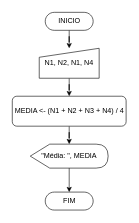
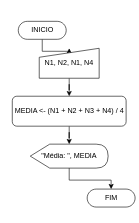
  <mxCell id="0" />
  <mxCell id="1" parent="0" />
  <mxCell id="2" style="edgeStyle=orthogonalEdgeStyle;rounded=0;orthogonalLoop=1;jettySize=auto;html=1;entryX=0.5;entryY=0;entryDx=0;entryDy=0;" parent="1" source="3" target="5" edge="1"><mxGeometry relative="1" as="geometry" /></mxCell>
- <mxCell id="3" value="INICIO" style="html=1;dashed=0;whitespace=wrap;shape=mxgraph.dfd.start" parent="1" vertex="1"><mxGeometry x="75" y="20" width="80" height="30" as="geometry" /></mxCell>
+ <mxCell id="3" value="INICIO" style="html=1;dashed=0;whitespace=wrap;shape=mxgraph.dfd.start" parent="1" vertex="1"><mxGeometry x="30" y="35" width="80" height="30" as="geometry" /></mxCell>
  <mxCell id="4" style="edgeStyle=orthogonalEdgeStyle;rounded=0;orthogonalLoop=1;jettySize=auto;html=1;entryX=0.5;entryY=0;entryDx=0;entryDy=0;" parent="1" source="5" target="7" edge="1"><mxGeometry relative="1" as="geometry" /></mxCell>
  <mxCell id="5" value="N1, N2, N1, N4" style="shape=manualInput;whiteSpace=wrap;html=1;dashed=0;size=15;" parent="1" vertex="1"><mxGeometry x="65" y="80" width="100" height="50" as="geometry" /></mxCell>
  <mxCell id="6" style="edgeStyle=orthogonalEdgeStyle;rounded=0;orthogonalLoop=1;jettySize=auto;html=1;" parent="1" source="7" target="9" edge="1"><mxGeometry relative="1" as="geometry" /></mxCell>
  <mxCell id="7" value="MEDIA &amp;lt;- (N1 + N2 + N3 + N4) / 4" style="html=1;dashed=0;whitespace=wrap;rounded=1;" parent="1" vertex="1"><mxGeometry x="20" y="160" width="190" height="50" as="geometry" /></mxCell>
  <mxCell id="8" style="edgeStyle=orthogonalEdgeStyle;rounded=0;orthogonalLoop=1;jettySize=auto;html=1;" parent="1" source="9" target="10" edge="1"><mxGeometry relative="1" as="geometry" /></mxCell>
  <mxCell id="9" value="&quot;Média: &quot;, MEDIA" style="shape=display;whiteSpace=wrap;html=1;" parent="1" vertex="1"><mxGeometry x="50" y="240" width="130" height="40" as="geometry" /></mxCell>
- <mxCell id="10" value="FIM" style="html=1;dashed=0;whitespace=wrap;shape=mxgraph.dfd.start" parent="1" vertex="1"><mxGeometry x="75" y="320" width="80" height="30" as="geometry" /></mxCell>
+ <mxCell id="10" value="FIM" style="html=1;dashed=0;whitespace=wrap;shape=mxgraph.dfd.start" parent="1" vertex="1"><mxGeometry x="145" y="315" width="80" height="30" as="geometry" /></mxCell>
